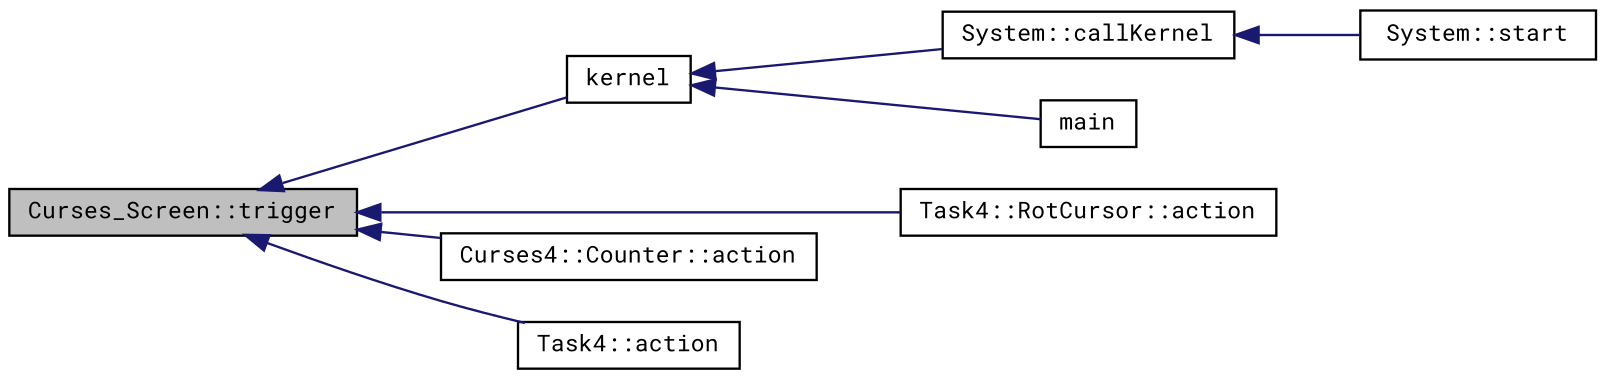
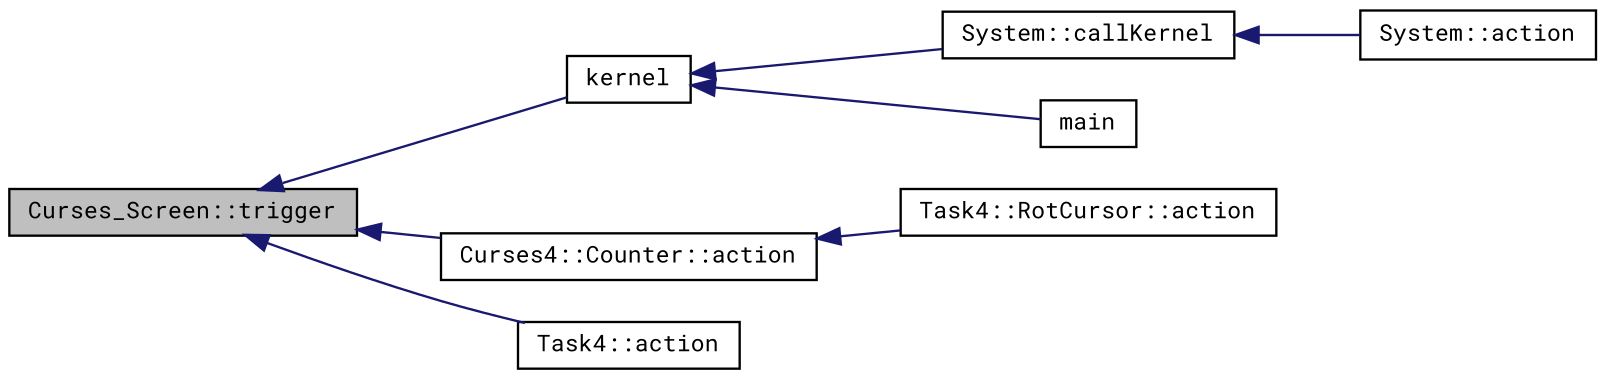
  digraph {
    fontname="Roboto Mono"
    rankdir=LR
    node [color=black fontname="Roboto Mono" fontsize=10 shape=record]
    edge [color=midnightblue dir=back fontname="Roboto Mono" fontsize=10 labelfontname=FreeSans labelfontsize=10 style=solid]
    n1 [fillcolor=grey75 fontcolor=black height=0.2 label="Curses_Screen::trigger" style=filled width=0.4]
    n2 [height=0.2 label=kernel width=0.4]
    n3 [height=0.2 label="Task4::RotCursor::action" width=0.4]
    n4 [height=0.2 label="Curses4::Counter::action" width=0.4]
    n5 [height=0.2 label="Task4::action" width=0.4]
    n6 [height=0.2 label="System::callKernel" width=0.4]
    n7 [height=0.2 label=main width=0.4]
-   n8 [height=0.2 label="System::start" width=0.4]
+   n8 [height=0.2 label="System::action" width=0.4]
    n1 -> n2
-   n1 -> n3
+   n4 -> n3
    n1 -> n4
    n1 -> n5
    n2 -> n6
    n2 -> n7
    n6 -> n8
  }
